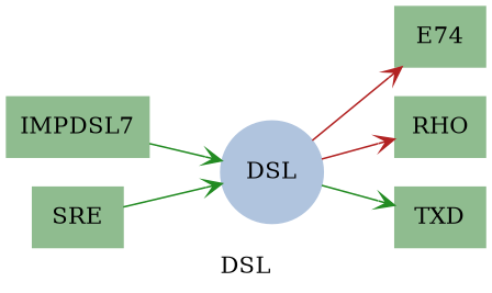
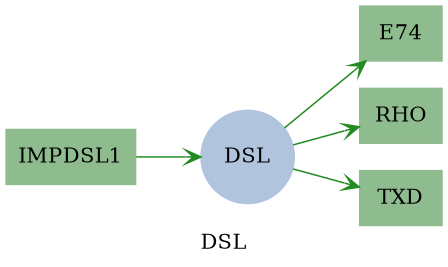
  strict digraph {
    color=black
    compound=True
    concentrate=True
    label=DSL
    rankdir=LR
    splines=True
    node [color=darkseagreen shape=box style=filled]
    edge [arrowhead=vee color=forestgreen fontsize=8 labelfloat=false weight=0.5]
    n1 [label=E74]
-   IMPDSL1 [label=IMPDSL7]
+   IMPDSL1
    RHO
-   SRE
    TXD
    DSL [color=lightsteelblue shape=circle]
    subgraph sub_1 {
      n1
      IMPDSL1
      RHO
-     SRE
      TXD
    }
    subgraph sub_2 {
      DSL
    }
    subgraph sub_3 {
      IMPDSL1
-     SRE
      DSL
    }
    subgraph sub_4 {
      n1
      RHO
      TXD
      DSL
    }
    IMPDSL1 -> DSL [label="   "]
-   SRE -> DSL [label="   "]
-   DSL -> n1 [color=firebrick label="   "]
-   DSL -> RHO [color=firebrick label="   "]
+   DSL -> n1 [label="   "]
+   DSL -> RHO [label="   "]
    DSL -> TXD [label="   "]
  }
